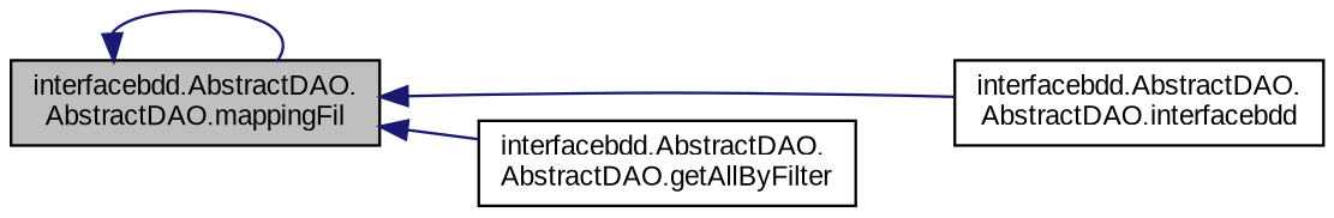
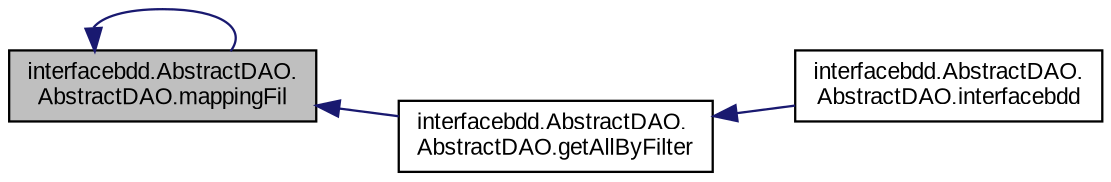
  digraph {
    fontname="Liberation Sans"
    rankdir=LR
    node [color=black fillcolor=white fontname="Liberation Sans" fontsize=10 shape=record style=filled]
    edge [color=midnightblue dir=back fontname="Liberation Sans" fontsize=10 labelfontname=Helvetica labelfontsize=10 style=solid]
    n1 [fillcolor=grey75 fontcolor=black height=0.2 label="interfacebdd.AbstractDAO.\lAbstractDAO.mappingFil" width=0.4]
    n2 [height=0.2 label="interfacebdd.AbstractDAO.\lAbstractDAO.interfacebdd" width=0.4]
    n3 [height=0.2 label="interfacebdd.AbstractDAO.\lAbstractDAO.getAllByFilter" width=0.4]
    n1 -> n1
-   n1 -> n2
+   n3 -> n2
    n1 -> n3
  }
